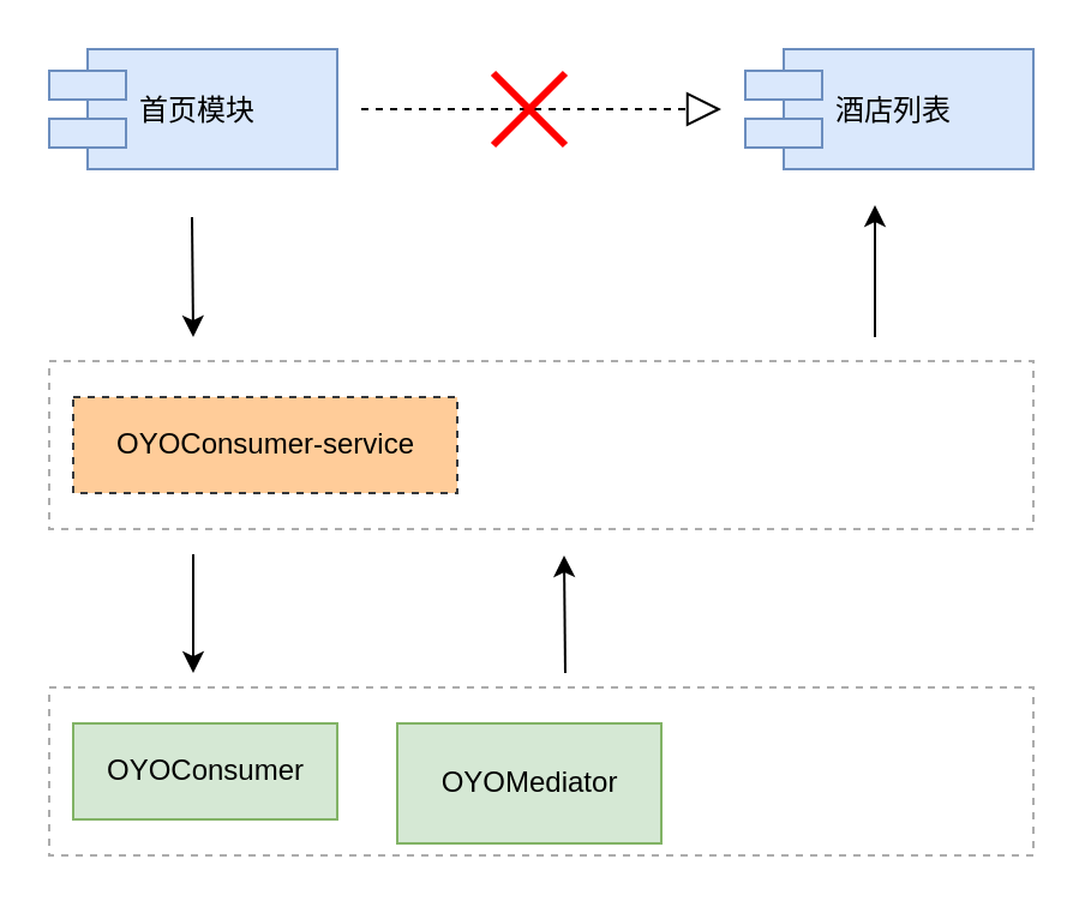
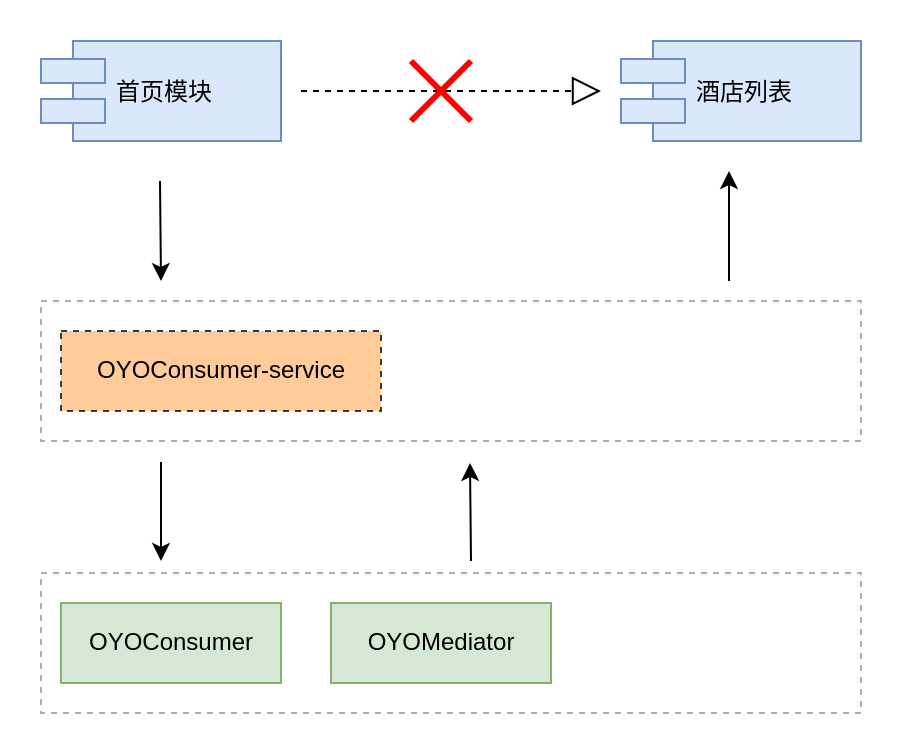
  <mxCell id="0" />
  <mxCell id="1" parent="0" />
  <mxCell id="2" value="" style="rounded=0;whiteSpace=wrap;html=1;strokeColor=#ADADAD;fillColor=none;shadow=0;comic=0;glass=1;dashed=1;" parent="1" vertex="1"><mxGeometry x="20" y="286" width="410" height="70" as="geometry" /></mxCell>
  <mxCell id="3" value="首页模块" style="shape=component;align=left;spacingLeft=36;fillColor=#dae8fc;strokeColor=#6c8ebf;" parent="1" vertex="1"><mxGeometry x="20" y="20" width="120" height="50" as="geometry" /></mxCell>
  <mxCell id="4" value="酒店列表" style="shape=component;align=left;spacingLeft=36;fillColor=#dae8fc;strokeColor=#6c8ebf;" parent="1" vertex="1"><mxGeometry x="310" y="20" width="120" height="50" as="geometry" /></mxCell>
  <mxCell id="5" value="" style="endArrow=block;dashed=1;endFill=0;endSize=12;html=1;" parent="1" edge="1"><mxGeometry width="160" relative="1" as="geometry"><mxPoint x="150" y="45" as="sourcePoint" /><mxPoint x="300" y="45" as="targetPoint" /></mxGeometry></mxCell>
  <mxCell id="6" value="OYOConsumer&lt;br&gt;" style="html=1;fillColor=#d5e8d4;strokeColor=#82b366;" parent="1" vertex="1"><mxGeometry x="30" y="301" width="110" height="40" as="geometry" /></mxCell>
  <mxCell id="7" value="" style="shape=umlDestroy;whiteSpace=wrap;html=1;strokeWidth=3;strokeColor=#FF0000;" parent="1" vertex="1"><mxGeometry x="205" y="30" width="30" height="30" as="geometry" /></mxCell>
  <mxCell id="8" value="" style="endArrow=classic;html=1;" parent="1" edge="1"><mxGeometry width="50" height="50" relative="1" as="geometry"><mxPoint x="79.5" y="90" as="sourcePoint" /><mxPoint x="80" y="140" as="targetPoint" /></mxGeometry></mxCell>
  <mxCell id="9" value="" style="endArrow=classic;html=1;" parent="1" edge="1"><mxGeometry width="50" height="50" relative="1" as="geometry"><mxPoint x="364" y="140" as="sourcePoint" /><mxPoint x="364" y="85" as="targetPoint" /></mxGeometry></mxCell>
- <mxCell id="10" value="OYOMediator&lt;br&gt;" style="html=1;fillColor=#d5e8d4;strokeColor=#82b366;" parent="1" vertex="1"><mxGeometry x="165" y="301" width="110" height="50" as="geometry" /></mxCell>
+ <mxCell id="10" value="OYOMediator&lt;br&gt;" style="html=1;fillColor=#d5e8d4;strokeColor=#82b366;" parent="1" vertex="1"><mxGeometry x="165" y="301" width="110" height="40" as="geometry" /></mxCell>
  <mxCell id="11" value="" style="rounded=0;whiteSpace=wrap;html=1;strokeColor=#ADADAD;fillColor=none;shadow=0;comic=0;glass=1;dashed=1;" parent="1" vertex="1"><mxGeometry x="20" y="150" width="410" height="70" as="geometry" /></mxCell>
  <mxCell id="12" value="OYOConsumer-service&lt;br&gt;" style="html=1;fillColor=#ffcc99;strokeColor=#36393d;dashed=1;" parent="1" vertex="1"><mxGeometry x="30" y="165" width="160" height="40" as="geometry" /></mxCell>
  <mxCell id="13" value="" style="endArrow=classic;html=1;" parent="1" edge="1"><mxGeometry width="50" height="50" relative="1" as="geometry"><mxPoint x="80" y="230.5" as="sourcePoint" /><mxPoint x="80" y="280" as="targetPoint" /></mxGeometry></mxCell>
  <mxCell id="14" value="" style="endArrow=classic;html=1;" parent="1" edge="1"><mxGeometry width="50" height="50" relative="1" as="geometry"><mxPoint x="235" y="280" as="sourcePoint" /><mxPoint x="234.5" y="231" as="targetPoint" /></mxGeometry></mxCell>
